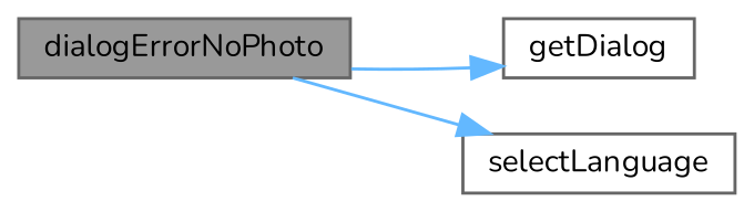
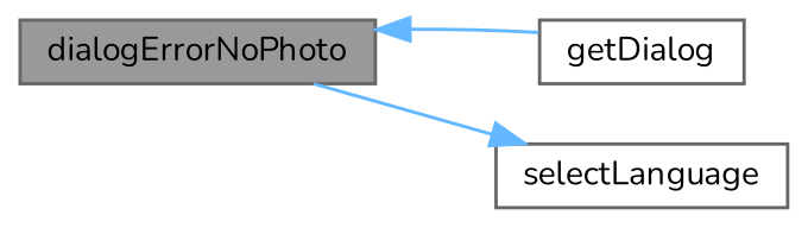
  digraph {
    fontname=Nunito
    rankdir=LR
    node [color=grey40 fillcolor=white fontname=Nunito fontsize=10 shape=box style=filled]
    edge [color=steelblue1 fontname=Nunito fontsize=10 labelfontname=Helvetica labelfontsize=10 style=solid]
    n1 [color=gray40 fillcolor=grey60 fontcolor=black height=0.2 label=dialogErrorNoPhoto width=0.4]
    n2 [height=0.2 label=getDialog width=0.4]
    n3 [height=0.2 label=selectLanguage width=0.4]
-   n1 -> n2
+   n2 -> n1
    n1 -> n3
  }
